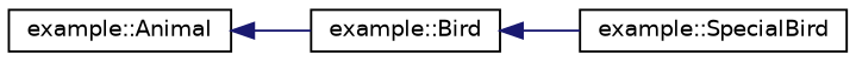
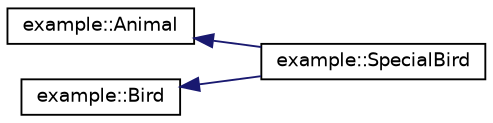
  digraph {
    rankdir=LR
    node [color=black fillcolor=white fontname=Helvetica fontsize=10 shape=record style=filled]
    edge [color=midnightblue dir=back fontname=Helvetica fontsize=10 labelfontname=Helvetica labelfontsize=10 style=solid]
    n1 [height=0.2 label="example::Animal" width=0.4]
    n2 [height=0.2 label="example::Bird" width=0.4]
    n3 [height=0.2 label="example::SpecialBird" width=0.4]
-   n1 -> n2
+   n1 -> n3
    n2 -> n3
  }
